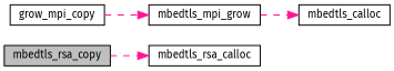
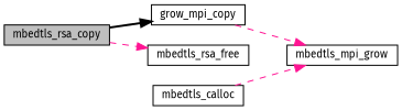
  digraph {
    fontname="Fira Sans"
    rankdir=LR
    node [color=black fillcolor=white fontname="Fira Sans" fontsize=10 shape=record style=filled]
    edge [color=deeppink fontname="Fira Sans" fontsize=10 labelfontname=Helvetica labelfontsize=10 style=dashed]
    n1 [fillcolor=grey75 fontcolor=black height=0.2 label=mbedtls_rsa_copy width=0.4]
    n2 [height=0.2 label=grow_mpi_copy width=0.4]
-   n3 [height=0.2 label=mbedtls_rsa_calloc width=0.4]
+   n3 [height=0.2 label=mbedtls_rsa_free width=0.4]
    n4 [height=0.2 label=mbedtls_mpi_grow width=0.4]
    n5 [height=0.2 label=mbedtls_calloc width=0.4]
+   n1 -> n2 [color=black style=bold]
    n1 -> n3
    n2 -> n4
-   n4 -> n5
+   n5 -> n4
  }
